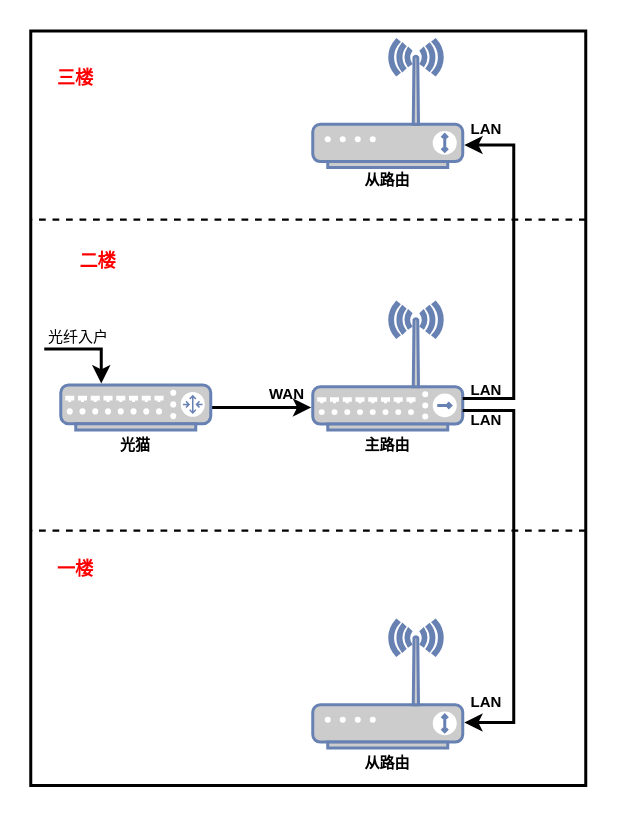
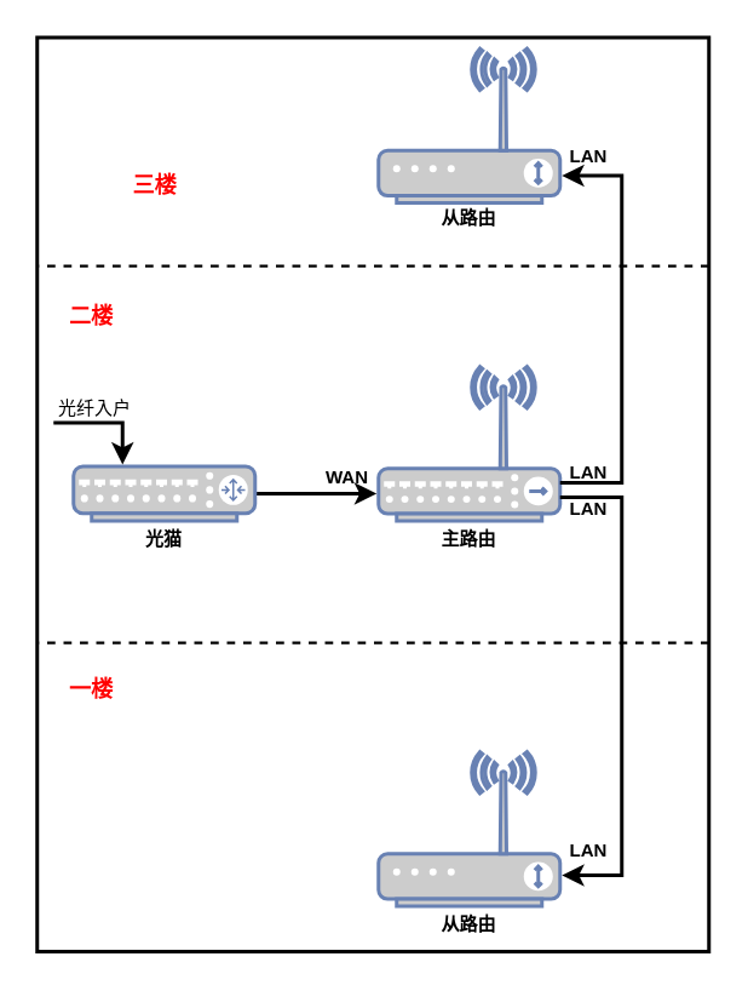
  <mxCell id="0" />
  <mxCell id="1" parent="0" />
  <mxCell id="2" value="" style="rounded=0;whiteSpace=wrap;html=1;fillColor=none;strokeWidth=2;" vertex="1" parent="1"><mxGeometry x="20" y="20" width="370" height="503" as="geometry" /></mxCell>
  <mxCell id="3" value="" style="fontColor=#0066CC;verticalAlign=top;verticalLabelPosition=bottom;labelPosition=center;align=center;html=1;outlineConnect=0;fillColor=#CCCCCC;strokeColor=#6881B3;gradientColor=none;gradientDirection=north;strokeWidth=2;shape=mxgraph.networks.wireless_hub;" vertex="1" parent="1"><mxGeometry x="208" y="201" width="100" height="85" as="geometry" /></mxCell>
  <mxCell id="4" value="" style="fontColor=#0066CC;verticalAlign=top;verticalLabelPosition=bottom;labelPosition=center;align=center;html=1;outlineConnect=0;fillColor=#CCCCCC;strokeColor=#6881B3;gradientColor=none;gradientDirection=north;strokeWidth=2;shape=mxgraph.networks.wireless_modem;" vertex="1" parent="1"><mxGeometry x="208" y="413" width="100" height="85" as="geometry" /></mxCell>
  <mxCell id="5" value="" style="fontColor=#0066CC;verticalAlign=top;verticalLabelPosition=bottom;labelPosition=center;align=center;html=1;outlineConnect=0;fillColor=#CCCCCC;strokeColor=#6881B3;gradientColor=none;gradientDirection=north;strokeWidth=2;shape=mxgraph.networks.wireless_modem;" vertex="1" parent="1"><mxGeometry x="208" y="26" width="100" height="85" as="geometry" /></mxCell>
  <mxCell id="6" style="edgeStyle=orthogonalEdgeStyle;rounded=0;orthogonalLoop=1;jettySize=auto;html=1;exitX=1;exitY=0.5;exitDx=0;exitDy=0;exitPerimeter=0;strokeWidth=2;" edge="1" parent="1" source="7"><mxGeometry relative="1" as="geometry"><mxPoint x="207" y="271" as="targetPoint" /></mxGeometry></mxCell>
  <mxCell id="7" value="" style="fontColor=#0066CC;verticalAlign=top;verticalLabelPosition=bottom;labelPosition=center;align=center;html=1;outlineConnect=0;fillColor=#CCCCCC;strokeColor=#6881B3;gradientColor=none;gradientDirection=north;strokeWidth=2;shape=mxgraph.networks.router;" vertex="1" parent="1"><mxGeometry x="40" y="256" width="100" height="30" as="geometry" /></mxCell>
  <mxCell id="8" style="edgeStyle=orthogonalEdgeStyle;rounded=0;orthogonalLoop=1;jettySize=auto;html=1;strokeWidth=2;" edge="1" parent="1"><mxGeometry relative="1" as="geometry"><mxPoint x="308" y="273" as="sourcePoint" /><mxPoint x="309" y="481" as="targetPoint" /><Array as="points"><mxPoint x="308" y="273" /><mxPoint x="342" y="273" /><mxPoint x="342" y="481" /></Array></mxGeometry></mxCell>
  <mxCell id="9" style="edgeStyle=orthogonalEdgeStyle;rounded=0;orthogonalLoop=1;jettySize=auto;html=1;strokeWidth=2;" edge="1" parent="1"><mxGeometry relative="1" as="geometry"><mxPoint x="308" y="265" as="sourcePoint" /><mxPoint x="309" y="96" as="targetPoint" /><Array as="points"><mxPoint x="308" y="265" /><mxPoint x="342" y="265" /><mxPoint x="342" y="96" /></Array></mxGeometry></mxCell>
  <mxCell id="10" value="" style="endArrow=none;dashed=1;html=1;rounded=0;entryX=0;entryY=0.25;entryDx=0;entryDy=0;exitX=1;exitY=0.25;exitDx=0;exitDy=0;strokeWidth=1.5;" edge="1" parent="1" source="2" target="2"><mxGeometry width="50" height="50" relative="1" as="geometry"><mxPoint x="132" y="150" as="sourcePoint" /><mxPoint x="20.37" y="150.529" as="targetPoint" /></mxGeometry></mxCell>
  <mxCell id="11" value="" style="endArrow=none;dashed=1;html=1;rounded=0;entryX=0;entryY=0.25;entryDx=0;entryDy=0;exitX=1;exitY=0.25;exitDx=0;exitDy=0;strokeWidth=1.5;" edge="1" parent="1"><mxGeometry width="50" height="50" relative="1" as="geometry"><mxPoint x="390" y="353" as="sourcePoint" /><mxPoint x="20" y="353" as="targetPoint" /></mxGeometry></mxCell>
- <mxCell id="12" value="&lt;font color=&quot;#ff0000&quot;&gt;&lt;b&gt;三楼&lt;/b&gt;&lt;/font&gt;" style="text;html=1;strokeColor=none;fillColor=none;align=center;verticalAlign=middle;whiteSpace=wrap;rounded=0;" vertex="1" parent="1"><mxGeometry x="20" y="37" width="60" height="30" as="geometry" /></mxCell>
- <mxCell id="13" value="&lt;b&gt;&lt;font color=&quot;#ff0000&quot;&gt;二楼&lt;/font&gt;&lt;/b&gt;" style="text;html=1;strokeColor=none;fillColor=none;align=center;verticalAlign=middle;whiteSpace=wrap;rounded=0;" vertex="1" parent="1"><mxGeometry x="35" y="159" width="60" height="30" as="geometry" /></mxCell>
+ <mxCell id="12" value="&lt;font color=&quot;#ff0000&quot;&gt;&lt;b&gt;三楼&lt;/b&gt;&lt;/font&gt;" style="text;html=1;strokeColor=none;fillColor=none;align=center;verticalAlign=middle;whiteSpace=wrap;rounded=0;" vertex="1" parent="1"><mxGeometry x="55" y="87" width="60" height="30" as="geometry" /></mxCell>
+ <mxCell id="13" value="&lt;b&gt;&lt;font color=&quot;#ff0000&quot;&gt;二楼&lt;/font&gt;&lt;/b&gt;" style="text;html=1;strokeColor=none;fillColor=none;align=center;verticalAlign=middle;whiteSpace=wrap;rounded=0;" vertex="1" parent="1"><mxGeometry x="20" y="159" width="60" height="30" as="geometry" /></mxCell>
  <mxCell id="14" value="&lt;font color=&quot;#ff0000&quot;&gt;&lt;b&gt;一楼&lt;/b&gt;&lt;/font&gt;" style="text;html=1;strokeColor=none;fillColor=none;align=center;verticalAlign=middle;whiteSpace=wrap;rounded=0;" vertex="1" parent="1"><mxGeometry x="20" y="364" width="60" height="30" as="geometry" /></mxCell>
  <mxCell id="15" value="&lt;b&gt;WAN&lt;/b&gt;" style="text;html=1;strokeColor=none;fillColor=none;align=center;verticalAlign=middle;whiteSpace=wrap;rounded=0;fontSize=10;" vertex="1" parent="1"><mxGeometry x="161" y="247" width="60" height="30" as="geometry" /></mxCell>
  <mxCell id="16" value="&lt;b&gt;LAN&lt;/b&gt;" style="text;html=1;strokeColor=none;fillColor=none;align=center;verticalAlign=middle;whiteSpace=wrap;rounded=0;fontSize=10;" vertex="1" parent="1"><mxGeometry x="294" y="244" width="60" height="30" as="geometry" /></mxCell>
  <mxCell id="17" value="&lt;b&gt;LAN&lt;/b&gt;" style="text;html=1;strokeColor=none;fillColor=none;align=center;verticalAlign=middle;whiteSpace=wrap;rounded=0;fontSize=10;" vertex="1" parent="1"><mxGeometry x="294" y="452" width="60" height="30" as="geometry" /></mxCell>
  <mxCell id="18" value="&lt;b&gt;LAN&lt;/b&gt;" style="text;html=1;strokeColor=none;fillColor=none;align=center;verticalAlign=middle;whiteSpace=wrap;rounded=0;fontSize=10;" vertex="1" parent="1"><mxGeometry x="294" y="70" width="60" height="30" as="geometry" /></mxCell>
  <mxCell id="19" value="&lt;b&gt;光猫&lt;/b&gt;" style="text;html=1;strokeColor=none;fillColor=none;align=center;verticalAlign=middle;whiteSpace=wrap;rounded=0;fontSize=10;" vertex="1" parent="1"><mxGeometry x="60" y="281" width="60" height="30" as="geometry" /></mxCell>
  <mxCell id="20" value="&lt;b&gt;主路由&lt;/b&gt;" style="text;html=1;strokeColor=none;fillColor=none;align=center;verticalAlign=middle;whiteSpace=wrap;rounded=0;fontSize=10;" vertex="1" parent="1"><mxGeometry x="228" y="281" width="60" height="30" as="geometry" /></mxCell>
  <mxCell id="21" value="&lt;b&gt;从路由&lt;/b&gt;" style="text;html=1;strokeColor=none;fillColor=none;align=center;verticalAlign=middle;whiteSpace=wrap;rounded=0;fontSize=10;" vertex="1" parent="1"><mxGeometry x="228" y="493" width="60" height="30" as="geometry" /></mxCell>
  <mxCell id="22" value="&lt;b&gt;从路由&lt;/b&gt;" style="text;html=1;strokeColor=none;fillColor=none;align=center;verticalAlign=middle;whiteSpace=wrap;rounded=0;fontSize=10;" vertex="1" parent="1"><mxGeometry x="228" y="104" width="60" height="30" as="geometry" /></mxCell>
  <mxCell id="23" value="" style="endArrow=classic;html=1;rounded=0;fontSize=10;strokeWidth=2;" edge="1" parent="1"><mxGeometry width="50" height="50" relative="1" as="geometry"><mxPoint x="29" y="232" as="sourcePoint" /><mxPoint x="67" y="255" as="targetPoint" /><Array as="points"><mxPoint x="67" y="232" /></Array></mxGeometry></mxCell>
  <mxCell id="24" value="光纤入户" style="text;html=1;strokeColor=none;fillColor=none;align=center;verticalAlign=middle;whiteSpace=wrap;rounded=0;fontSize=10;" vertex="1" parent="1"><mxGeometry x="22" y="209" width="60" height="30" as="geometry" /></mxCell>
  <mxCell id="25" value="&lt;b&gt;LAN&lt;/b&gt;" style="text;html=1;strokeColor=none;fillColor=none;align=center;verticalAlign=middle;whiteSpace=wrap;rounded=0;fontSize=10;" vertex="1" parent="1"><mxGeometry x="294" y="264" width="60" height="30" as="geometry" /></mxCell>
